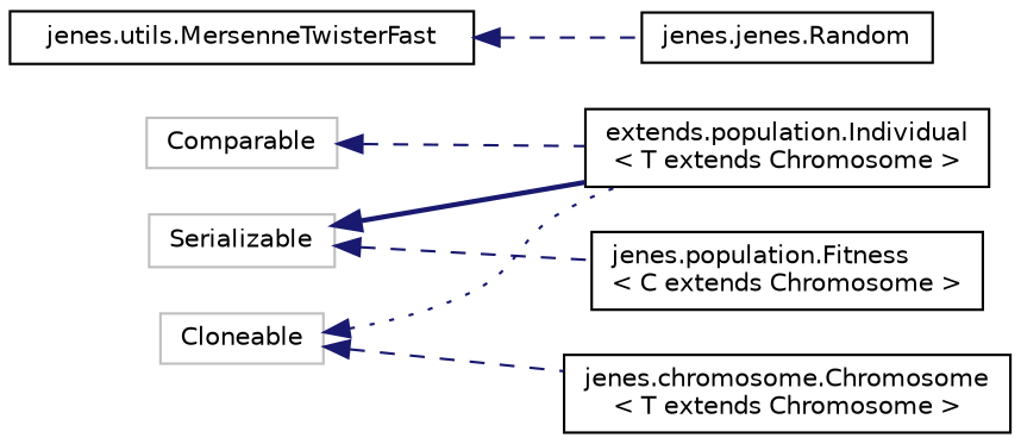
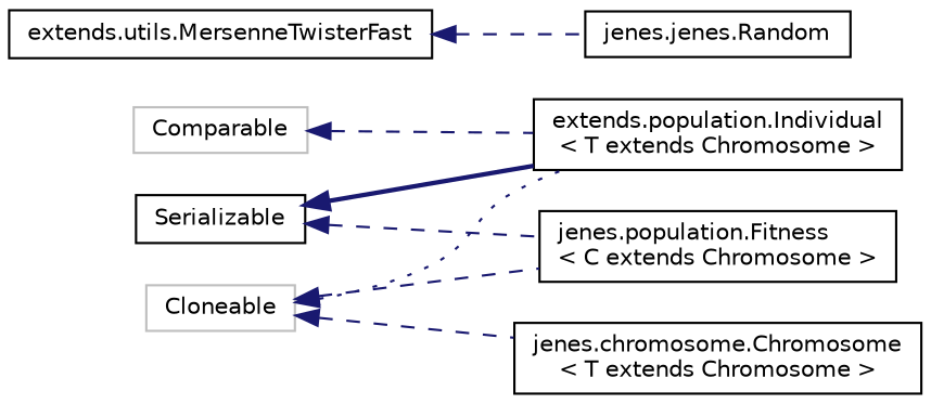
  digraph {
    rankdir=LR
    node [color=black fillcolor=white fontname=Helvetica fontsize=10 shape=record style=filled]
    edge [color=midnightblue dir=back fontname=Helvetica fontsize=10 labelfontname=Helvetica labelfontsize=10 style=dashed]
-   n1 [color=grey75 height=0.2 label=Serializable width=0.4]
+   n1 [height=0.2 label=Serializable width=0.4]
    n2 [height=0.2 label="extends.population.Individual\l\< T extends Chromosome \>" width=0.4]
    n3 [height=0.2 label="jenes.population.Fitness\l\< C extends Chromosome \>" width=0.4]
-   n4 [height=0.2 label="jenes.utils.MersenneTwisterFast" width=0.4]
+   n4 [height=0.2 label="extends.utils.MersenneTwisterFast" width=0.4]
    n5 [height=0.2 label="jenes.jenes.Random" width=0.4]
    n6 [color=grey75 height=0.2 label=Cloneable width=0.4]
    n7 [height=0.2 label="jenes.chromosome.Chromosome\l\< T extends Chromosome \>" width=0.4]
    n8 [color=grey75 height=0.2 label=Comparable width=0.4]
    n1 -> n2 [style=bold]
    n1 -> n3
    n4 -> n5
    n6 -> n2 [style=dotted]
+   n6 -> n3
    n6 -> n7
    n8 -> n2
  }
